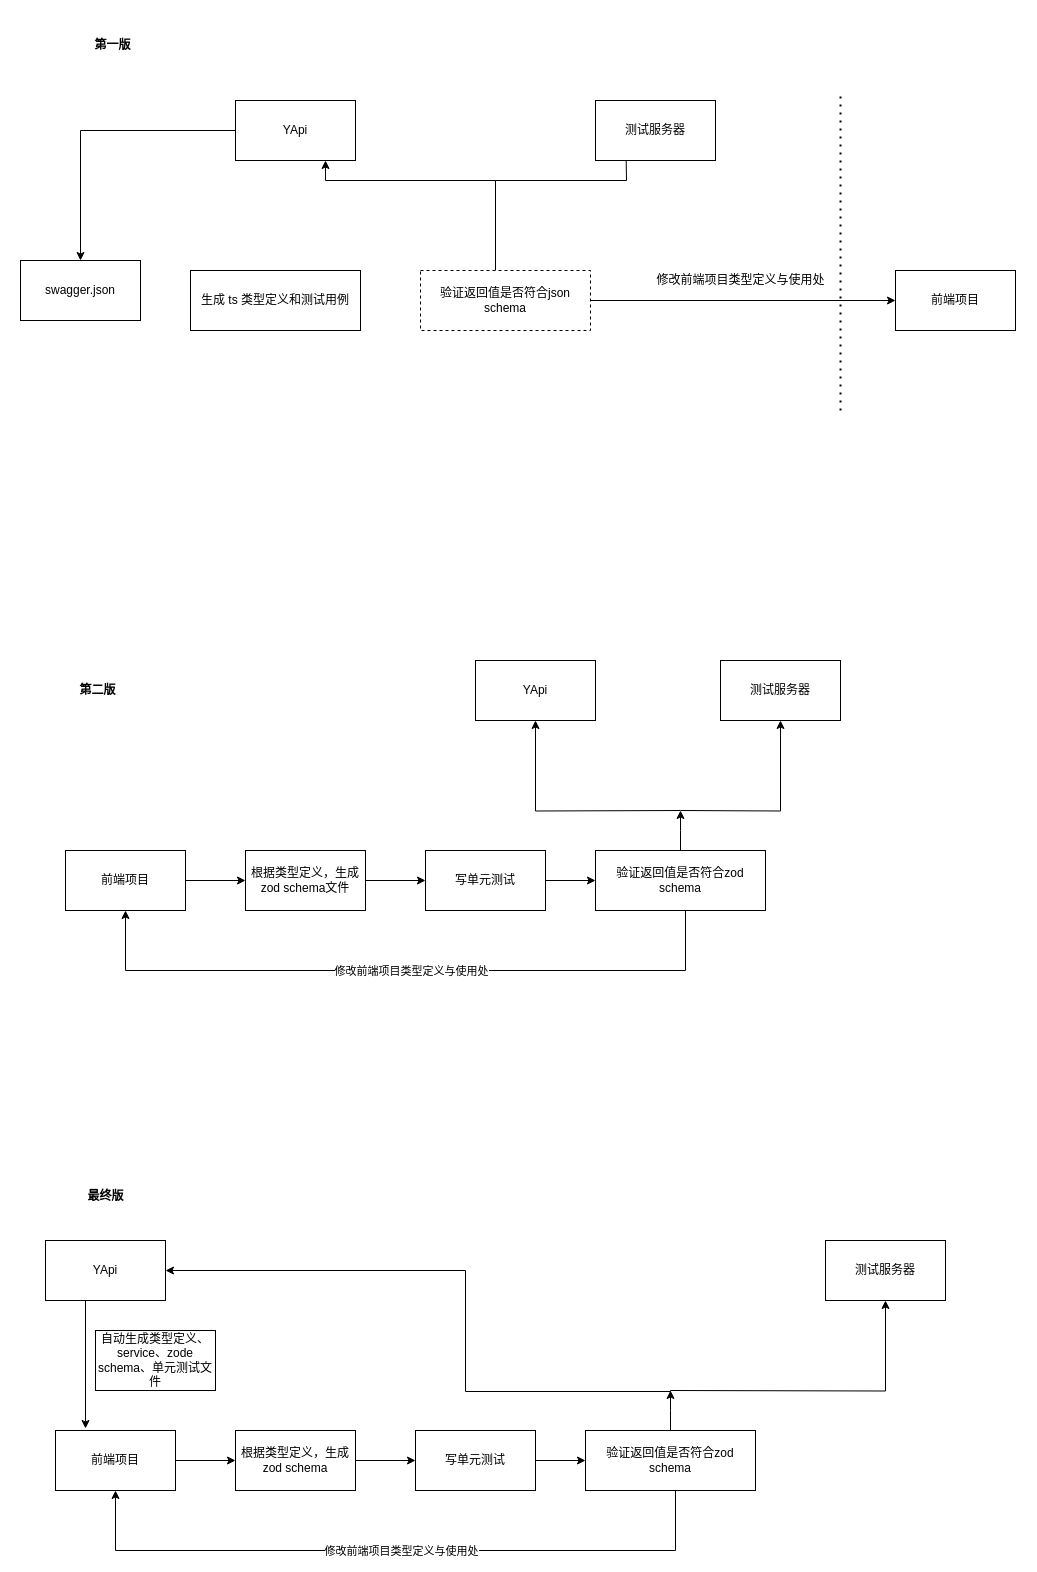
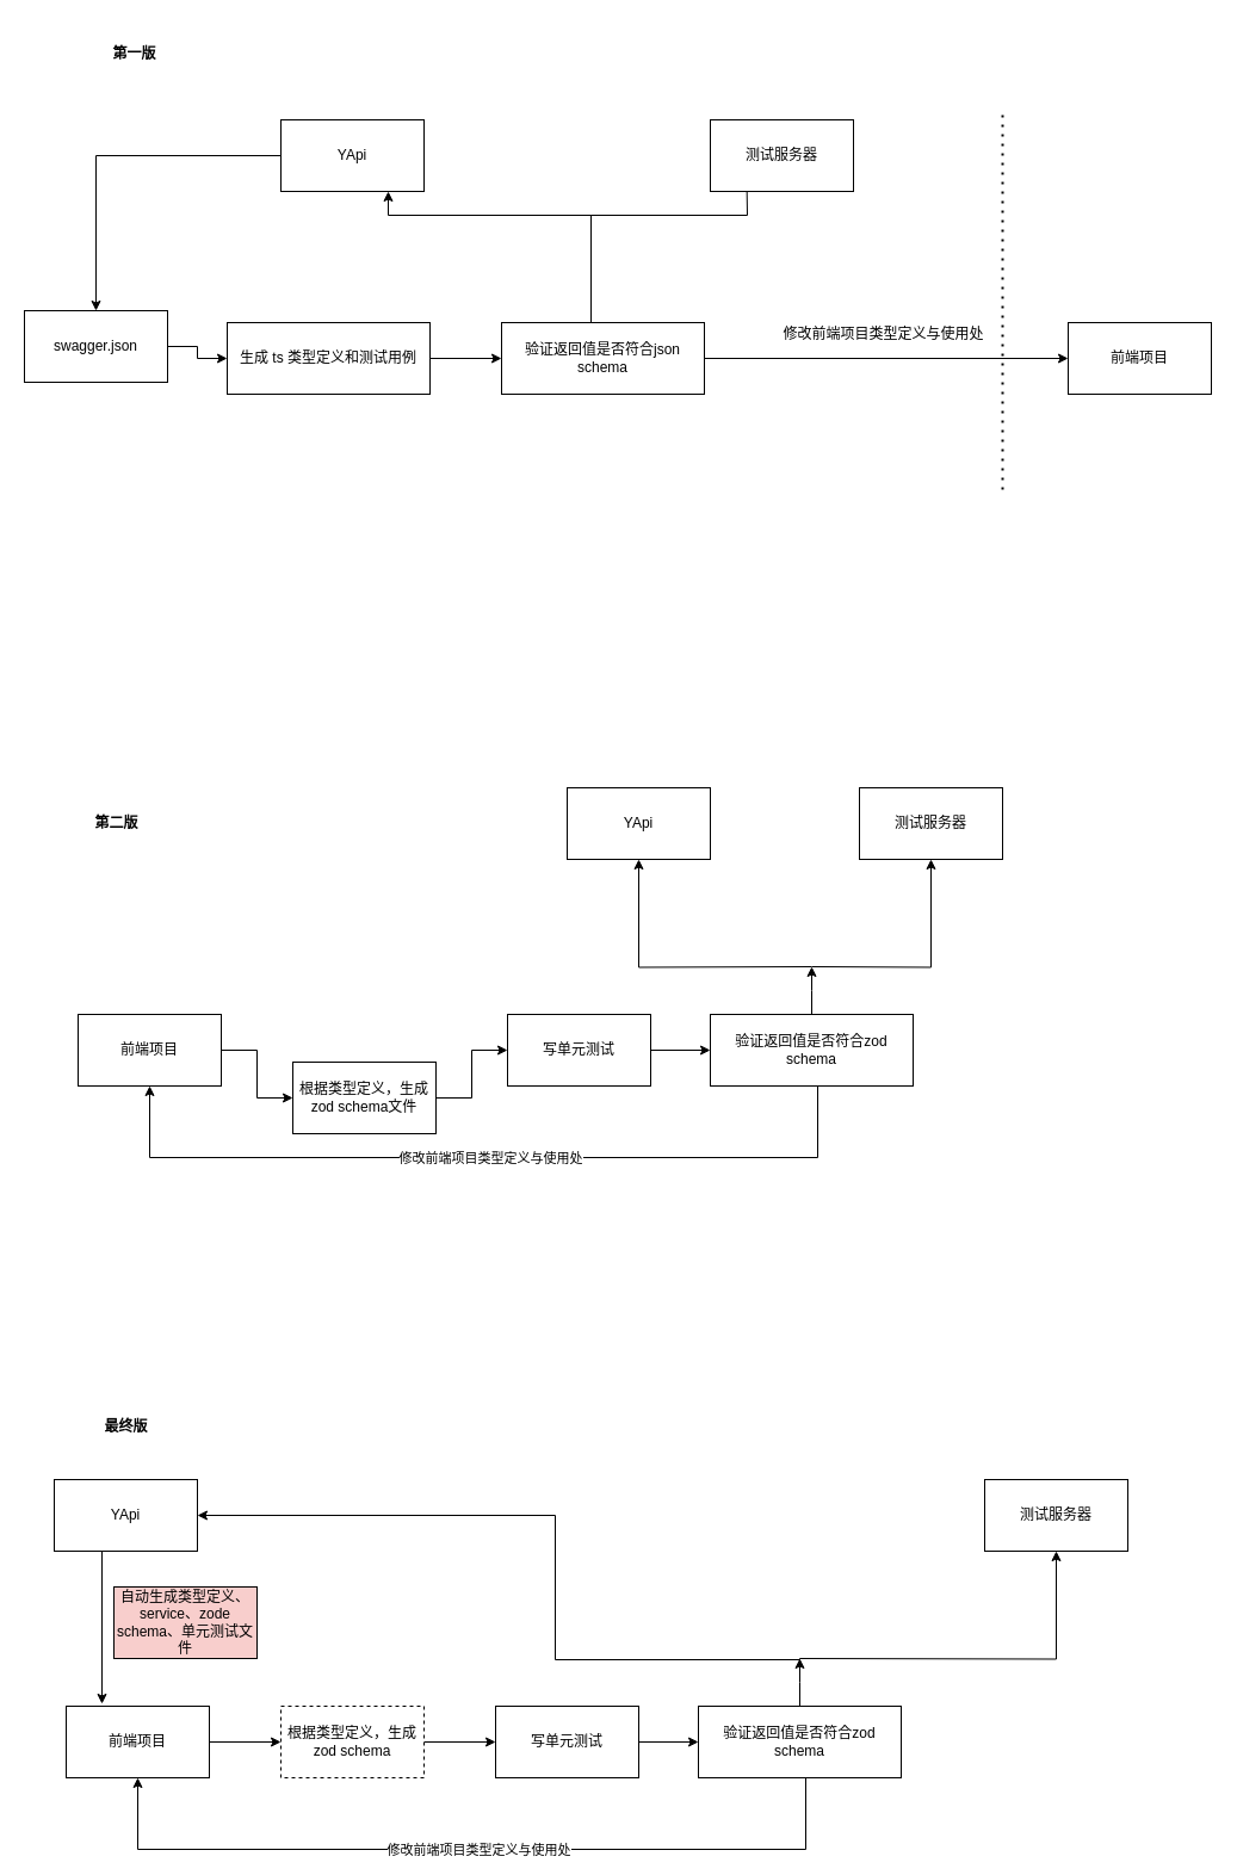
  <mxCell id="0" />
  <mxCell id="1" parent="0" />
  <mxCell id="2" style="edgeStyle=orthogonalEdgeStyle;rounded=0;orthogonalLoop=1;jettySize=auto;html=1;entryX=0.5;entryY=0;entryDx=0;entryDy=0;" parent="1" source="3" target="4" edge="1"><mxGeometry relative="1" as="geometry" /></mxCell>
  <mxCell id="3" value="YApi" style="rounded=0;whiteSpace=wrap;html=1;" parent="1" vertex="1"><mxGeometry x="235" y="100" width="120" height="60" as="geometry" /></mxCell>
  <mxCell id="4" value="swagger.json" style="rounded=0;whiteSpace=wrap;html=1;" parent="1" vertex="1"><mxGeometry x="20" y="260" width="120" height="60" as="geometry" /></mxCell>
  <mxCell id="5" style="edgeStyle=orthogonalEdgeStyle;rounded=0;orthogonalLoop=1;jettySize=auto;html=1;entryX=0.75;entryY=1;entryDx=0;entryDy=0;" parent="1" source="7" target="3" edge="1"><mxGeometry relative="1" as="geometry"><mxPoint x="305" y="200" as="targetPoint" /><Array as="points"><mxPoint x="495" y="180" /></Array></mxGeometry></mxCell>
  <mxCell id="6" style="edgeStyle=orthogonalEdgeStyle;rounded=0;orthogonalLoop=1;jettySize=auto;html=1;entryX=0.5;entryY=1;entryDx=0;entryDy=0;" parent="1" edge="1"><mxGeometry relative="1" as="geometry"><mxPoint x="495" y="230" as="sourcePoint" /><mxPoint x="625" y="120" as="targetPoint" /><Array as="points"><mxPoint x="495" y="180" /><mxPoint x="626" y="180" /></Array></mxGeometry></mxCell>
- <mxCell id="7" value="验证返回值是否符合json schema" style="rounded=0;whiteSpace=wrap;html=1;dashed=1;" parent="1" vertex="1"><mxGeometry x="420" y="270" width="170" height="60" as="geometry" /></mxCell>
+ <mxCell id="7" value="验证返回值是否符合json schema" style="rounded=0;whiteSpace=wrap;html=1;" parent="1" vertex="1"><mxGeometry x="420" y="270" width="170" height="60" as="geometry" /></mxCell>
  <mxCell id="8" value="测试服务器" style="rounded=0;whiteSpace=wrap;html=1;" parent="1" vertex="1"><mxGeometry x="595" y="100" width="120" height="60" as="geometry" /></mxCell>
  <mxCell id="9" value="前端项目" style="rounded=0;whiteSpace=wrap;html=1;" parent="1" vertex="1"><mxGeometry x="895" y="270" width="120" height="60" as="geometry" /></mxCell>
  <mxCell id="10" value="" style="endArrow=none;dashed=1;html=1;dashPattern=1 3;strokeWidth=2;rounded=0;" parent="1" edge="1"><mxGeometry width="50" height="50" relative="1" as="geometry"><mxPoint x="840" y="410" as="sourcePoint" /><mxPoint x="840" y="90" as="targetPoint" /><Array as="points"><mxPoint x="840" y="250" /></Array></mxGeometry></mxCell>
  <mxCell id="11" value="" style="endArrow=classic;html=1;rounded=0;entryX=0;entryY=0.5;entryDx=0;entryDy=0;" parent="1" source="7" target="9" edge="1"><mxGeometry width="50" height="50" relative="1" as="geometry"><mxPoint x="515" y="350" as="sourcePoint" /><mxPoint x="585.711" y="300" as="targetPoint" /></mxGeometry></mxCell>
  <mxCell id="12" value="修改前端项目类型定义与使用处" style="text;strokeColor=none;fillColor=none;html=1;fontSize=12;fontStyle=0;verticalAlign=middle;align=center;strokeWidth=0;imageHeight=22;imageWidth=24;" parent="1" vertex="1"><mxGeometry x="690" y="260" width="100" height="40" as="geometry" /></mxCell>
  <mxCell id="13" value="YApi" style="rounded=0;whiteSpace=wrap;html=1;" parent="1" vertex="1"><mxGeometry x="475" y="660" width="120" height="60" as="geometry" /></mxCell>
  <mxCell id="14" style="edgeStyle=orthogonalEdgeStyle;rounded=0;orthogonalLoop=1;jettySize=auto;html=1;entryX=0.5;entryY=1;entryDx=0;entryDy=0;" parent="1" target="13" edge="1"><mxGeometry relative="1" as="geometry"><mxPoint x="555" y="740" as="targetPoint" /><mxPoint x="680" y="810" as="sourcePoint" /></mxGeometry></mxCell>
  <mxCell id="15" style="edgeStyle=orthogonalEdgeStyle;rounded=0;orthogonalLoop=1;jettySize=auto;html=1;entryX=0.5;entryY=1;entryDx=0;entryDy=0;" parent="1" target="16" edge="1"><mxGeometry relative="1" as="geometry"><mxPoint x="680" y="810" as="sourcePoint" /></mxGeometry></mxCell>
  <mxCell id="16" value="测试服务器" style="rounded=0;whiteSpace=wrap;html=1;" parent="1" vertex="1"><mxGeometry x="720" y="660" width="120" height="60" as="geometry" /></mxCell>
  <mxCell id="17" value="" style="edgeStyle=orthogonalEdgeStyle;rounded=0;orthogonalLoop=1;jettySize=auto;html=1;" parent="1" source="18" target="20" edge="1"><mxGeometry relative="1" as="geometry" /></mxCell>
  <mxCell id="18" value="前端项目" style="rounded=0;whiteSpace=wrap;html=1;" parent="1" vertex="1"><mxGeometry x="65" y="850" width="120" height="60" as="geometry" /></mxCell>
  <mxCell id="19" value="" style="edgeStyle=orthogonalEdgeStyle;rounded=0;orthogonalLoop=1;jettySize=auto;html=1;" parent="1" source="20" target="22" edge="1"><mxGeometry relative="1" as="geometry" /></mxCell>
- <mxCell id="20" value="根据类型定义，生成zod schema文件" style="rounded=0;whiteSpace=wrap;html=1;" parent="1" vertex="1"><mxGeometry x="245" y="850" width="120" height="60" as="geometry" /></mxCell>
+ <mxCell id="20" value="根据类型定义，生成zod schema文件" style="rounded=0;whiteSpace=wrap;html=1;" parent="1" vertex="1"><mxGeometry x="245" y="890" width="120" height="60" as="geometry" /></mxCell>
  <mxCell id="21" value="" style="edgeStyle=orthogonalEdgeStyle;rounded=0;orthogonalLoop=1;jettySize=auto;html=1;" parent="1" source="22" target="29" edge="1"><mxGeometry relative="1" as="geometry" /></mxCell>
  <mxCell id="22" value="写单元测试" style="rounded=0;whiteSpace=wrap;html=1;" parent="1" vertex="1"><mxGeometry x="425" y="850" width="120" height="60" as="geometry" /></mxCell>
+ <mxCell id="23" value="" style="edgeStyle=orthogonalEdgeStyle;rounded=0;orthogonalLoop=1;jettySize=auto;html=1;entryX=0;entryY=0.5;entryDx=0;entryDy=0;" parent="1" source="4" target="25" edge="1"><mxGeometry relative="1" as="geometry"><mxPoint x="135" y="300" as="sourcePoint" /><mxPoint x="345" y="300" as="targetPoint" /></mxGeometry></mxCell>
+ <mxCell id="24" value="" style="edgeStyle=orthogonalEdgeStyle;rounded=0;orthogonalLoop=1;jettySize=auto;html=1;" parent="1" source="25" target="7" edge="1"><mxGeometry relative="1" as="geometry" /></mxCell>
  <mxCell id="25" value="生成 ts 类型定义和测试用例" style="rounded=0;whiteSpace=wrap;html=1;" parent="1" vertex="1"><mxGeometry x="190" y="270" width="170" height="60" as="geometry" /></mxCell>
  <mxCell id="26" style="edgeStyle=orthogonalEdgeStyle;rounded=0;orthogonalLoop=1;jettySize=auto;html=1;exitX=0.5;exitY=0;exitDx=0;exitDy=0;" parent="1" source="29" edge="1"><mxGeometry relative="1" as="geometry"><mxPoint x="680" y="810" as="targetPoint" /></mxGeometry></mxCell>
  <mxCell id="27" style="edgeStyle=orthogonalEdgeStyle;rounded=0;orthogonalLoop=1;jettySize=auto;html=1;entryX=0.5;entryY=1;entryDx=0;entryDy=0;" parent="1" source="29" target="18" edge="1"><mxGeometry relative="1" as="geometry"><Array as="points"><mxPoint x="685" y="970" /><mxPoint x="125" y="970" /></Array></mxGeometry></mxCell>
  <mxCell id="28" value="修改前端项目类型定义与使用处" style="edgeLabel;html=1;align=center;verticalAlign=middle;resizable=0;points=[];" parent="27" vertex="1" connectable="0"><mxGeometry x="-0.16" y="1" relative="1" as="geometry"><mxPoint x="-49" y="-1" as="offset" /></mxGeometry></mxCell>
  <mxCell id="29" value="验证返回值是否符合zod schema" style="rounded=0;whiteSpace=wrap;html=1;" parent="1" vertex="1"><mxGeometry x="595" y="850" width="170" height="60" as="geometry" /></mxCell>
  <mxCell id="30" style="edgeStyle=orthogonalEdgeStyle;rounded=0;orthogonalLoop=1;jettySize=auto;html=1;" parent="1" source="31" edge="1"><mxGeometry relative="1" as="geometry"><mxPoint x="85" y="1428" as="targetPoint" /><Array as="points"><mxPoint x="85" y="1428" /></Array></mxGeometry></mxCell>
  <mxCell id="31" value="YApi" style="rounded=0;whiteSpace=wrap;html=1;" parent="1" vertex="1"><mxGeometry x="45" y="1240" width="120" height="60" as="geometry" /></mxCell>
  <mxCell id="32" style="edgeStyle=orthogonalEdgeStyle;rounded=0;orthogonalLoop=1;jettySize=auto;html=1;entryX=1;entryY=0.5;entryDx=0;entryDy=0;" parent="1" target="31" edge="1"><mxGeometry relative="1" as="geometry"><mxPoint x="545" y="1320" as="targetPoint" /><mxPoint x="670" y="1390" as="sourcePoint" /><Array as="points"><mxPoint x="670" y="1391" /><mxPoint x="465" y="1391" /><mxPoint x="465" y="1270" /></Array></mxGeometry></mxCell>
  <mxCell id="33" style="edgeStyle=orthogonalEdgeStyle;rounded=0;orthogonalLoop=1;jettySize=auto;html=1;entryX=0.5;entryY=1;entryDx=0;entryDy=0;" parent="1" target="34" edge="1"><mxGeometry relative="1" as="geometry"><mxPoint x="670" y="1390" as="sourcePoint" /></mxGeometry></mxCell>
  <mxCell id="34" value="测试服务器" style="rounded=0;whiteSpace=wrap;html=1;" parent="1" vertex="1"><mxGeometry x="825" y="1240" width="120" height="60" as="geometry" /></mxCell>
  <mxCell id="35" value="" style="edgeStyle=orthogonalEdgeStyle;rounded=0;orthogonalLoop=1;jettySize=auto;html=1;" parent="1" source="36" target="38" edge="1"><mxGeometry relative="1" as="geometry" /></mxCell>
  <mxCell id="36" value="前端项目" style="rounded=0;whiteSpace=wrap;html=1;" parent="1" vertex="1"><mxGeometry x="55" y="1430" width="120" height="60" as="geometry" /></mxCell>
  <mxCell id="37" value="" style="edgeStyle=orthogonalEdgeStyle;rounded=0;orthogonalLoop=1;jettySize=auto;html=1;" parent="1" source="38" target="40" edge="1"><mxGeometry relative="1" as="geometry" /></mxCell>
- <mxCell id="38" value="根据类型定义，生成zod schema" style="rounded=0;whiteSpace=wrap;html=1;" parent="1" vertex="1"><mxGeometry x="235" y="1430" width="120" height="60" as="geometry" /></mxCell>
+ <mxCell id="38" value="根据类型定义，生成zod schema" style="rounded=0;whiteSpace=wrap;html=1;dashed=1;" parent="1" vertex="1"><mxGeometry x="235" y="1430" width="120" height="60" as="geometry" /></mxCell>
  <mxCell id="39" value="" style="edgeStyle=orthogonalEdgeStyle;rounded=0;orthogonalLoop=1;jettySize=auto;html=1;" parent="1" source="40" target="44" edge="1"><mxGeometry relative="1" as="geometry" /></mxCell>
  <mxCell id="40" value="写单元测试" style="rounded=0;whiteSpace=wrap;html=1;" parent="1" vertex="1"><mxGeometry x="415" y="1430" width="120" height="60" as="geometry" /></mxCell>
  <mxCell id="41" style="edgeStyle=orthogonalEdgeStyle;rounded=0;orthogonalLoop=1;jettySize=auto;html=1;exitX=0.5;exitY=0;exitDx=0;exitDy=0;" parent="1" source="44" edge="1"><mxGeometry relative="1" as="geometry"><mxPoint x="670" y="1390" as="targetPoint" /></mxGeometry></mxCell>
  <mxCell id="42" style="edgeStyle=orthogonalEdgeStyle;rounded=0;orthogonalLoop=1;jettySize=auto;html=1;entryX=0.5;entryY=1;entryDx=0;entryDy=0;" parent="1" source="44" target="36" edge="1"><mxGeometry relative="1" as="geometry"><Array as="points"><mxPoint x="675" y="1550" /><mxPoint x="115" y="1550" /></Array></mxGeometry></mxCell>
  <mxCell id="43" value="修改前端项目类型定义与使用处" style="edgeLabel;html=1;align=center;verticalAlign=middle;resizable=0;points=[];" parent="42" vertex="1" connectable="0"><mxGeometry x="-0.16" y="1" relative="1" as="geometry"><mxPoint x="-49" y="-1" as="offset" /></mxGeometry></mxCell>
  <mxCell id="44" value="验证返回值是否符合zod schema" style="rounded=0;whiteSpace=wrap;html=1;" parent="1" vertex="1"><mxGeometry x="585" y="1430" width="170" height="60" as="geometry" /></mxCell>
- <mxCell id="45" value="自动生成类型定义、service、zode schema、单元测试文件" style="rounded=0;whiteSpace=wrap;html=1;" parent="1" vertex="1"><mxGeometry x="95" y="1330" width="120" height="60" as="geometry" /></mxCell>
+ <mxCell id="45" value="自动生成类型定义、service、zode schema、单元测试文件" style="rounded=0;whiteSpace=wrap;html=1;fillColor=#f8cecc;" parent="1" vertex="1"><mxGeometry x="95" y="1330" width="120" height="60" as="geometry" /></mxCell>
  <mxCell id="46" value="&lt;b&gt;第一版&lt;/b&gt;" style="text;html=1;strokeColor=none;fillColor=none;align=center;verticalAlign=middle;whiteSpace=wrap;rounded=0;" vertex="1" parent="1"><mxGeometry x="60" y="20" width="105" height="50" as="geometry" /></mxCell>
  <mxCell id="47" value="&lt;b&gt;第二版&lt;/b&gt;" style="text;html=1;strokeColor=none;fillColor=none;align=center;verticalAlign=middle;whiteSpace=wrap;rounded=0;" vertex="1" parent="1"><mxGeometry x="45" y="665" width="105" height="50" as="geometry" /></mxCell>
  <mxCell id="48" value="&lt;b&gt;最终版&lt;/b&gt;" style="text;html=1;strokeColor=none;fillColor=none;align=center;verticalAlign=middle;whiteSpace=wrap;rounded=0;" vertex="1" parent="1"><mxGeometry x="52.5" y="1171" width="105" height="50" as="geometry" /></mxCell>
